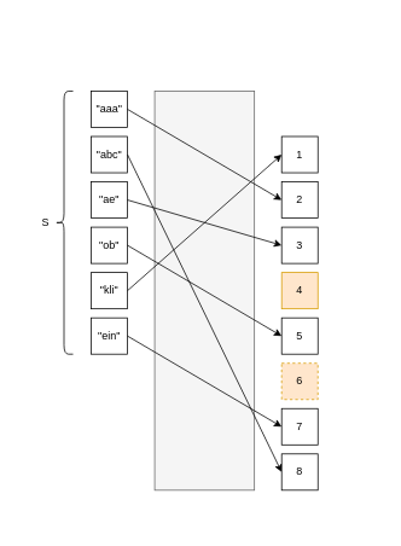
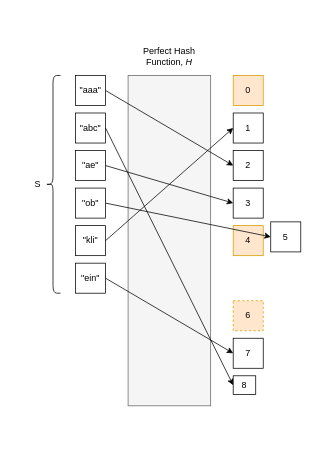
  <mxCell id="0" />
  <mxCell id="1" parent="0" />
  <mxCell id="2" value="" style="rounded=0;whiteSpace=wrap;html=1;fillColor=#f5f5f5;fontColor=#333333;strokeColor=#666666;" vertex="1" parent="1"><mxGeometry x="170" y="100" width="110" height="440" as="geometry" /></mxCell>
  <mxCell id="3" value="&quot;aaa&quot;" style="rounded=0;whiteSpace=wrap;html=1;" vertex="1" parent="1"><mxGeometry x="100" y="100" width="40" height="40" as="geometry" /></mxCell>
  <mxCell id="4" value="&quot;abc&quot;" style="rounded=0;whiteSpace=wrap;html=1;" vertex="1" parent="1"><mxGeometry x="100" y="150" width="40" height="40" as="geometry" /></mxCell>
  <mxCell id="5" value="&quot;ae&quot;" style="rounded=0;whiteSpace=wrap;html=1;" vertex="1" parent="1"><mxGeometry x="100" y="200" width="40" height="40" as="geometry" /></mxCell>
  <mxCell id="6" value="&quot;ob&quot;" style="rounded=0;whiteSpace=wrap;html=1;" vertex="1" parent="1"><mxGeometry x="100" y="250" width="40" height="40" as="geometry" /></mxCell>
  <mxCell id="7" value="&quot;kli&quot;" style="rounded=0;whiteSpace=wrap;html=1;" vertex="1" parent="1"><mxGeometry x="100" y="300" width="40" height="40" as="geometry" /></mxCell>
  <mxCell id="8" value="&quot;ein&quot;" style="rounded=0;whiteSpace=wrap;html=1;" vertex="1" parent="1"><mxGeometry x="100" y="350" width="40" height="40" as="geometry" /></mxCell>
+ <mxCell id="9" value="0" style="rounded=0;whiteSpace=wrap;html=1;fillColor=#ffe6cc;strokeColor=#d79b00;" vertex="1" parent="1"><mxGeometry x="310" y="100" width="40" height="40" as="geometry" /></mxCell>
  <mxCell id="10" value="1" style="rounded=0;whiteSpace=wrap;html=1;" vertex="1" parent="1"><mxGeometry x="310" y="150" width="40" height="40" as="geometry" /></mxCell>
  <mxCell id="11" value="2" style="rounded=0;whiteSpace=wrap;html=1;" vertex="1" parent="1"><mxGeometry x="310" y="200" width="40" height="40" as="geometry" /></mxCell>
  <mxCell id="12" value="3" style="rounded=0;whiteSpace=wrap;html=1;" vertex="1" parent="1"><mxGeometry x="310" y="250" width="40" height="40" as="geometry" /></mxCell>
  <mxCell id="13" value="4" style="rounded=0;whiteSpace=wrap;html=1;fillColor=#ffe6cc;strokeColor=#d79b00;" vertex="1" parent="1"><mxGeometry x="310" y="300" width="40" height="40" as="geometry" /></mxCell>
- <mxCell id="14" value="5" style="rounded=0;whiteSpace=wrap;html=1;" vertex="1" parent="1"><mxGeometry x="310" y="350" width="40" height="40" as="geometry" /></mxCell>
+ <mxCell id="14" value="5" style="rounded=0;whiteSpace=wrap;html=1;" vertex="1" parent="1"><mxGeometry x="360" y="295" width="40" height="40" as="geometry" /></mxCell>
  <mxCell id="15" value="" style="endArrow=classic;html=1;rounded=0;exitX=1;exitY=0.5;exitDx=0;exitDy=0;entryX=0;entryY=0.5;entryDx=0;entryDy=0;" edge="1" parent="1" source="3" target="11"><mxGeometry width="50" height="50" relative="1" as="geometry"><mxPoint x="370" y="450" as="sourcePoint" /><mxPoint x="420" y="400" as="targetPoint" /></mxGeometry></mxCell>
  <mxCell id="16" value="" style="endArrow=classic;html=1;rounded=0;exitX=1;exitY=0.5;exitDx=0;exitDy=0;entryX=0;entryY=0.5;entryDx=0;entryDy=0;" edge="1" parent="1" source="4" target="26"><mxGeometry width="50" height="50" relative="1" as="geometry"><mxPoint x="370" y="450" as="sourcePoint" /><mxPoint x="420" y="400" as="targetPoint" /></mxGeometry></mxCell>
  <mxCell id="17" value="" style="endArrow=classic;html=1;rounded=0;exitX=1;exitY=0.5;exitDx=0;exitDy=0;entryX=0;entryY=0.5;entryDx=0;entryDy=0;" edge="1" parent="1" source="5" target="12"><mxGeometry width="50" height="50" relative="1" as="geometry"><mxPoint x="370" y="450" as="sourcePoint" /><mxPoint x="420" y="400" as="targetPoint" /></mxGeometry></mxCell>
  <mxCell id="18" value="" style="endArrow=classic;html=1;rounded=0;exitX=1;exitY=0.5;exitDx=0;exitDy=0;entryX=0;entryY=0.5;entryDx=0;entryDy=0;" edge="1" parent="1" source="6" target="14"><mxGeometry width="50" height="50" relative="1" as="geometry"><mxPoint x="370" y="450" as="sourcePoint" /><mxPoint x="420" y="400" as="targetPoint" /></mxGeometry></mxCell>
  <mxCell id="19" value="" style="endArrow=classic;html=1;rounded=0;exitX=1;exitY=0.5;exitDx=0;exitDy=0;entryX=0;entryY=0.5;entryDx=0;entryDy=0;" edge="1" parent="1" source="7" target="10"><mxGeometry width="50" height="50" relative="1" as="geometry"><mxPoint x="370" y="450" as="sourcePoint" /><mxPoint x="420" y="400" as="targetPoint" /></mxGeometry></mxCell>
  <mxCell id="20" value="" style="endArrow=classic;html=1;rounded=0;exitX=1;exitY=0.5;exitDx=0;exitDy=0;entryX=0;entryY=0.5;entryDx=0;entryDy=0;" edge="1" parent="1" source="8" target="25"><mxGeometry width="50" height="50" relative="1" as="geometry"><mxPoint x="370" y="450" as="sourcePoint" /><mxPoint x="420" y="400" as="targetPoint" /></mxGeometry></mxCell>
+ <mxCell id="21" value="Perfect Hash Function, &lt;i&gt;H&lt;/i&gt;" style="text;html=1;strokeColor=none;fillColor=none;align=center;verticalAlign=middle;whiteSpace=wrap;rounded=0;" vertex="1" parent="1"><mxGeometry x="170" y="60" width="110" height="30" as="geometry" /></mxCell>
  <mxCell id="22" value="" style="shape=curlyBracket;whiteSpace=wrap;html=1;rounded=1;" vertex="1" parent="1"><mxGeometry x="60" y="100" width="20" height="290" as="geometry" /></mxCell>
  <mxCell id="23" value="S" style="text;html=1;strokeColor=none;fillColor=none;align=center;verticalAlign=middle;whiteSpace=wrap;rounded=0;" vertex="1" parent="1"><mxGeometry x="20" y="230" width="60" height="30" as="geometry" /></mxCell>
  <mxCell id="24" value="6" style="rounded=0;whiteSpace=wrap;html=1;fillColor=#ffe6cc;strokeColor=#d79b00;dashed=1;" vertex="1" parent="1"><mxGeometry x="310" y="400" width="40" height="40" as="geometry" /></mxCell>
  <mxCell id="25" value="7" style="rounded=0;whiteSpace=wrap;html=1;" vertex="1" parent="1"><mxGeometry x="310" y="450" width="40" height="40" as="geometry" /></mxCell>
- <mxCell id="26" value="8" style="rounded=0;whiteSpace=wrap;html=1;" vertex="1" parent="1"><mxGeometry x="310" y="500" width="40" height="40" as="geometry" /></mxCell>
+ <mxCell id="26" value="8" style="rounded=0;whiteSpace=wrap;html=1;" vertex="1" parent="1"><mxGeometry x="310" y="500" width="30" height="25" as="geometry" /></mxCell>
  <mxCell id="27" value="" style="rounded=0;whiteSpace=wrap;html=1;fillColor=none;strokeColor=none;" vertex="1" parent="1"><mxGeometry x="20" y="20" width="400" height="560" as="geometry" /></mxCell>
